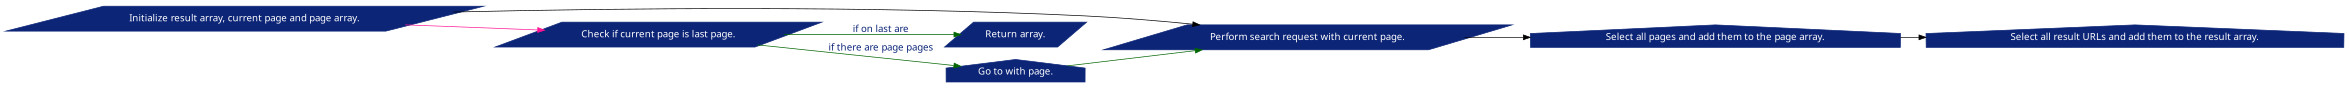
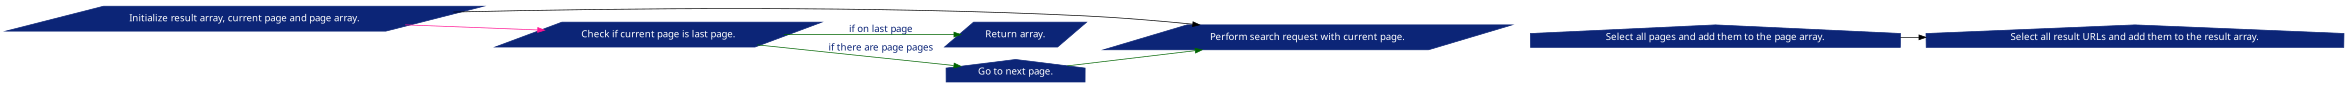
  digraph {
    fontname="sans-serif"
    rankdir=LR
    node [color="#0c2577" fontcolor=white fontname="sans-serif" shape=parallelogram style=filled]
    edge [color=black fontcolor="#0c2577" fontname="sans-serif"]
    n1 [label="Initialize result array, current page and page array."]
    n2 [label="Perform search request with current page."]
    n3 [label="Check if current page is last page."]
    n4 [label="Select all pages and add them to the page array." shape=house]
    n5 [label="Select all result URLs and add them to the result array." shape=house]
    n6 [label="Return array."]
-   n7 [label="Go to with page." shape=house]
+   n7 [label="Go to next page." shape=house]
    n1 -> n2
    n1 -> n3 [color=deeppink]
-   n2 -> n4
-   n3 -> n6 [color=darkgreen label="if on last are"]
+   n3 -> n6 [color=darkgreen label="if on last page"]
    n3 -> n7 [color=darkgreen label="if there are page pages"]
    n4 -> n5
    n7 -> n2 [color=darkgreen]
  }
